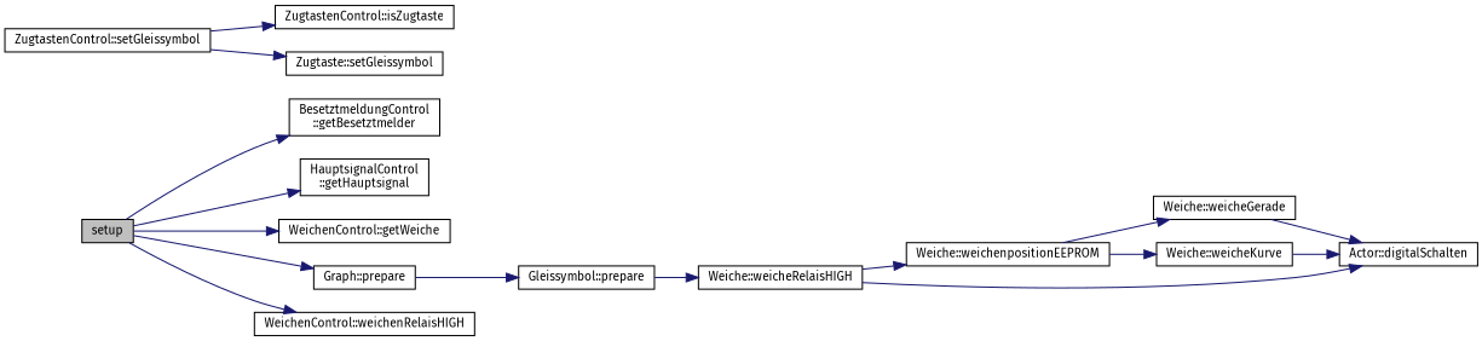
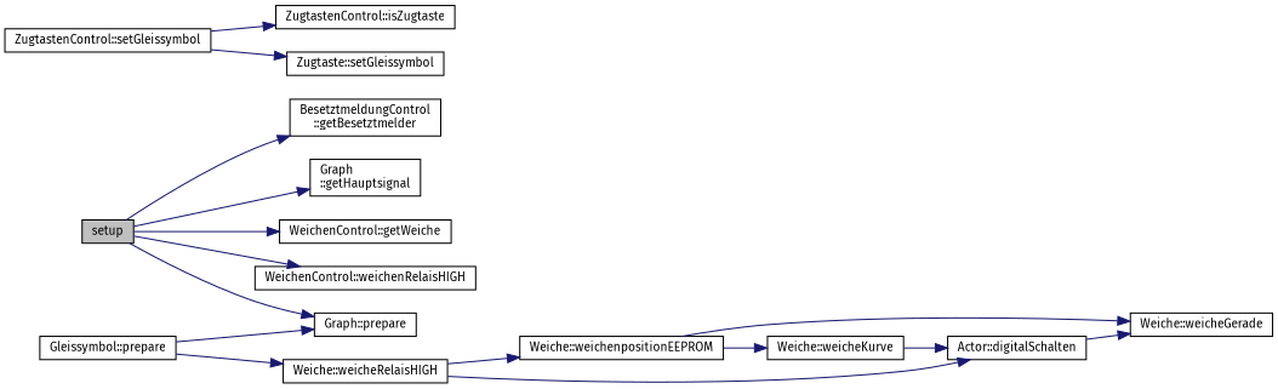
  digraph {
    fontname="Fira Sans"
    rankdir=LR
    node [color=black fillcolor=white fontname="Fira Sans" fontsize=10 shape=record style=filled]
    edge [color=midnightblue fontname="Fira Sans" fontsize=10 labelfontname=Helvetica labelfontsize=10 style=solid]
    n1 [fillcolor=grey75 fontcolor=black height=0.2 label=setup width=0.4]
    n2 [height=0.2 label="BesetztmeldungControl\l::getBesetztmelder" width=0.4]
-   n3 [height=0.2 label="HauptsignalControl\l::getHauptsignal" width=0.4]
+   n3 [height=0.2 label="Graph\l::getHauptsignal" width=0.4]
    n4 [height=0.2 label="WeichenControl::getWeiche" width=0.4]
    n5 [height=0.2 label="Graph::prepare" width=0.4]
    n6 [height=0.2 label="WeichenControl::weichenRelaisHIGH" width=0.4]
    n7 [height=0.2 label="Gleissymbol::prepare" width=0.4]
    n8 [height=0.2 label="ZugtastenControl::setGleissymbol" width=0.4]
    n9 [height=0.2 label="ZugtastenControl::isZugtaste" width=0.4]
    n10 [height=0.2 label="Zugtaste::setGleissymbol" width=0.4]
    n11 [height=0.2 label="Weiche::weicheRelaisHIGH" width=0.4]
    n12 [height=0.2 label="Weiche::weichenpositionEEPROM" width=0.4]
    n13 [height=0.2 label="Weiche::weicheGerade" width=0.4]
    n14 [height=0.2 label="Weiche::weicheKurve" width=0.4]
    n15 [height=0.2 label="Actor::digitalSchalten" width=0.4]
    n1 -> n2
    n1 -> n3
    n1 -> n4
    n1 -> n5
    n1 -> n6
-   n5 -> n7
+   n7 -> n5
    n7 -> n11
    n8 -> n9
    n8 -> n10
    n11 -> n12
    n11 -> n15
    n12 -> n13
    n12 -> n14
-   n13 -> n15
+   n15 -> n13
    n14 -> n15
  }
